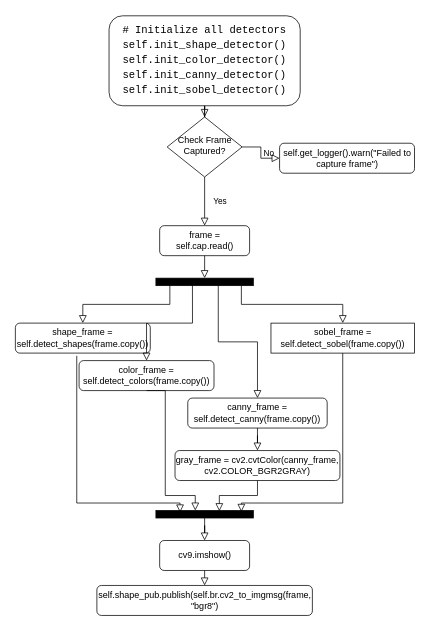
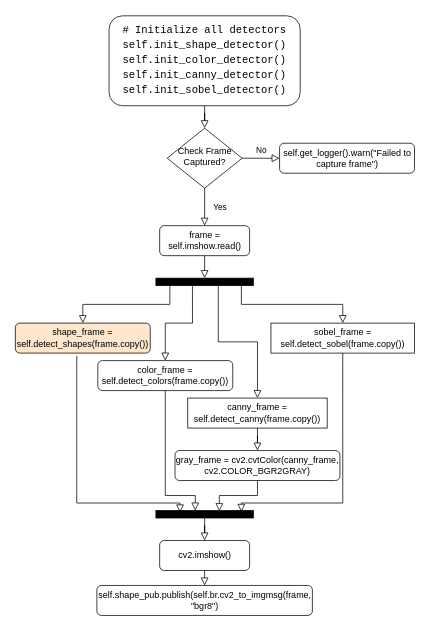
  <mxCell id="0" />
  <mxCell id="1" parent="0" />
  <mxCell id="2" value="" style="rounded=0;html=1;jettySize=auto;orthogonalLoop=1;fontSize=11;endArrow=block;endFill=0;endSize=8;strokeWidth=1;shadow=0;labelBackgroundColor=none;edgeStyle=orthogonalEdgeStyle;" parent="1" source="3" target="6" edge="1"><mxGeometry relative="1" as="geometry" /></mxCell>
  <mxCell id="3" value="&lt;div style=&quot;line-height: 19px;&quot;&gt;&lt;font face=&quot;Consolas, Courier New, monospace&quot;&gt;&lt;span style=&quot;font-size: 14px; white-space: pre;&quot;&gt;# Initialize all detectors&lt;br&gt;self.init_shape_detector()&lt;br&gt;self.init_color_detector()&lt;br&gt;self.init_canny_detector()&lt;br&gt;self.init_sobel_detector()&lt;/span&gt;&lt;/font&gt;&lt;/div&gt;" style="rounded=1;whiteSpace=wrap;html=1;fontSize=12;glass=0;strokeWidth=1;shadow=0;" parent="1" vertex="1"><mxGeometry x="145" y="20" width="255" height="120" as="geometry" /></mxCell>
  <mxCell id="4" value="Yes" style="rounded=0;html=1;jettySize=auto;orthogonalLoop=1;fontSize=11;endArrow=block;endFill=0;endSize=8;strokeWidth=1;shadow=0;labelBackgroundColor=none;edgeStyle=orthogonalEdgeStyle;entryX=0.5;entryY=0;entryDx=0;entryDy=0;" parent="1" source="6" target="10" edge="1"><mxGeometry y="20" relative="1" as="geometry"><mxPoint as="offset" /><mxPoint x="272.5" y="290" as="targetPoint" /></mxGeometry></mxCell>
  <mxCell id="5" value="No" style="edgeStyle=orthogonalEdgeStyle;rounded=0;html=1;jettySize=auto;orthogonalLoop=1;fontSize=11;endArrow=block;endFill=0;endSize=8;strokeWidth=1;shadow=0;labelBackgroundColor=none;" parent="1" source="6" target="7" edge="1"><mxGeometry y="10" relative="1" as="geometry"><mxPoint as="offset" /></mxGeometry></mxCell>
- <mxCell id="6" value="Check Frame Captured?" style="rhombus;whiteSpace=wrap;html=1;shadow=0;fontFamily=Helvetica;fontSize=12;align=center;strokeWidth=1;spacing=6;spacingTop=-4;" parent="1" vertex="1"><mxGeometry x="222.5" y="155" width="100" height="80" as="geometry" /></mxCell>
+ <mxCell id="6" value="Check Frame Captured?" style="rhombus;whiteSpace=wrap;html=1;shadow=0;fontFamily=Helvetica;fontSize=12;align=center;strokeWidth=1;spacing=6;spacingTop=-4;" parent="1" vertex="1"><mxGeometry x="222.5" y="170" width="100" height="80" as="geometry" /></mxCell>
  <mxCell id="7" value="self.get_logger().warn(&quot;Failed to capture frame&quot;)" style="rounded=1;whiteSpace=wrap;html=1;fontSize=12;glass=0;strokeWidth=1;shadow=0;" parent="1" vertex="1"><mxGeometry x="372.5" y="190" width="180" height="40" as="geometry" /></mxCell>
- <mxCell id="8" value="&lt;div&gt;shape_frame = self.detect_shapes(frame.copy())&lt;/div&gt;" style="rounded=1;whiteSpace=wrap;html=1;fontSize=12;glass=0;strokeWidth=1;shadow=0;" parent="1" vertex="1"><mxGeometry x="20" y="430" width="180" height="40" as="geometry" /></mxCell>
- <mxCell id="9" value="canny_frame = self.detect_canny(frame.copy())" style="rounded=1;whiteSpace=wrap;html=1;fontSize=12;glass=0;strokeWidth=1;shadow=0;" parent="1" vertex="1"><mxGeometry x="250" y="530" width="186" height="40" as="geometry" /></mxCell>
- <mxCell id="10" value="frame = self.cap.read()" style="rounded=1;whiteSpace=wrap;html=1;fontSize=12;glass=0;strokeWidth=1;shadow=0;" vertex="1" parent="1"><mxGeometry x="212.5" y="300" width="120" height="40" as="geometry" /></mxCell>
+ <mxCell id="8" value="&lt;div&gt;shape_frame = self.detect_shapes(frame.copy())&lt;/div&gt;" style="rounded=1;whiteSpace=wrap;html=1;fontSize=12;glass=0;strokeWidth=1;shadow=0;fillColor=#ffe6cc;" parent="1" vertex="1"><mxGeometry x="20" y="430" width="180" height="40" as="geometry" /></mxCell>
+ <mxCell id="9" value="canny_frame = self.detect_canny(frame.copy())" style="whiteSpace=wrap;html=1;fontSize=12;glass=0;strokeWidth=1;shadow=0;rounded=0;" parent="1" vertex="1"><mxGeometry x="250" y="530" width="186" height="40" as="geometry" /></mxCell>
+ <mxCell id="10" value="frame = self.imshow.read()" style="rounded=1;whiteSpace=wrap;html=1;fontSize=12;glass=0;strokeWidth=1;shadow=0;" vertex="1" parent="1"><mxGeometry x="212.5" y="300" width="120" height="40" as="geometry" /></mxCell>
  <mxCell id="11" value="" style="rounded=0;whiteSpace=wrap;html=1;fillStyle=solid;fillColor=#000000;" vertex="1" parent="1"><mxGeometry x="207.5" y="370" width="130" height="10" as="geometry" /></mxCell>
  <mxCell id="12" value="" style="rounded=0;html=1;jettySize=auto;orthogonalLoop=1;fontSize=11;endArrow=block;endFill=0;endSize=8;strokeWidth=1;shadow=0;labelBackgroundColor=none;edgeStyle=orthogonalEdgeStyle;entryX=0.5;entryY=0;entryDx=0;entryDy=0;exitX=0.5;exitY=1;exitDx=0;exitDy=0;" edge="1" parent="1" source="10" target="11"><mxGeometry y="20" relative="1" as="geometry"><mxPoint as="offset" /><mxPoint x="282.5" y="260" as="sourcePoint" /><mxPoint x="282.5" y="310" as="targetPoint" /></mxGeometry></mxCell>
- <mxCell id="13" value="color_frame = self.detect_colors(frame.copy())" style="rounded=1;whiteSpace=wrap;html=1;fontSize=12;glass=0;strokeWidth=1;shadow=0;" vertex="1" parent="1"><mxGeometry x="105" y="480" width="180" height="40" as="geometry" /></mxCell>
+ <mxCell id="13" value="color_frame = self.detect_colors(frame.copy())" style="rounded=1;whiteSpace=wrap;html=1;fontSize=12;glass=0;strokeWidth=1;shadow=0;" vertex="1" parent="1"><mxGeometry x="130" y="480" width="180" height="40" as="geometry" /></mxCell>
  <mxCell id="14" value="sobel_frame = self.detect_sobel(frame.copy())" style="whiteSpace=wrap;html=1;fontSize=12;glass=0;strokeWidth=1;shadow=0;rounded=0;" vertex="1" parent="1"><mxGeometry x="361" y="430" width="191.5" height="40" as="geometry" /></mxCell>
  <mxCell id="15" value="" style="rounded=0;html=1;jettySize=auto;orthogonalLoop=1;fontSize=11;endArrow=block;endFill=0;endSize=8;strokeWidth=1;shadow=0;labelBackgroundColor=none;edgeStyle=orthogonalEdgeStyle;entryX=0.5;entryY=0;entryDx=0;entryDy=0;exitX=0.375;exitY=0.904;exitDx=0;exitDy=0;exitPerimeter=0;" edge="1" parent="1" source="11" target="13"><mxGeometry y="20" relative="1" as="geometry"><mxPoint as="offset" /><mxPoint x="283" y="350" as="sourcePoint" /><mxPoint x="283" y="380" as="targetPoint" /></mxGeometry></mxCell>
  <mxCell id="16" value="" style="rounded=0;html=1;jettySize=auto;orthogonalLoop=1;fontSize=11;endArrow=block;endFill=0;endSize=8;strokeWidth=1;shadow=0;labelBackgroundColor=none;edgeStyle=orthogonalEdgeStyle;exitX=0.64;exitY=0.904;exitDx=0;exitDy=0;exitPerimeter=0;" edge="1" parent="1" source="11" target="9"><mxGeometry y="20" relative="1" as="geometry"><mxPoint as="offset" /><mxPoint x="252" y="391" as="sourcePoint" /><mxPoint x="220" y="440" as="targetPoint" /></mxGeometry></mxCell>
  <mxCell id="17" value="" style="rounded=0;html=1;jettySize=auto;orthogonalLoop=1;fontSize=11;endArrow=block;endFill=0;endSize=8;strokeWidth=1;shadow=0;labelBackgroundColor=none;edgeStyle=orthogonalEdgeStyle;exitX=0.877;exitY=0.952;exitDx=0;exitDy=0;exitPerimeter=0;" edge="1" parent="1" source="11" target="14"><mxGeometry y="20" relative="1" as="geometry"><mxPoint as="offset" /><mxPoint x="283" y="390" as="sourcePoint" /><mxPoint x="348" y="440" as="targetPoint" /></mxGeometry></mxCell>
  <mxCell id="18" value="" style="rounded=0;html=1;jettySize=auto;orthogonalLoop=1;fontSize=11;endArrow=block;endFill=0;endSize=8;strokeWidth=1;shadow=0;labelBackgroundColor=none;edgeStyle=orthogonalEdgeStyle;entryX=0.5;entryY=0;entryDx=0;entryDy=0;exitX=0.143;exitY=0.933;exitDx=0;exitDy=0;exitPerimeter=0;" edge="1" parent="1" source="11" target="8"><mxGeometry y="20" relative="1" as="geometry"><mxPoint as="offset" /><mxPoint x="252" y="391" as="sourcePoint" /><mxPoint x="220" y="440" as="targetPoint" /></mxGeometry></mxCell>
  <mxCell id="19" value="gray_frame = cv2.cvtColor(canny_frame, cv2.COLOR_BGR2GRAY)" style="rounded=1;whiteSpace=wrap;html=1;fontSize=12;glass=0;strokeWidth=1;shadow=0;" vertex="1" parent="1"><mxGeometry x="233" y="600" width="220" height="40" as="geometry" /></mxCell>
  <mxCell id="20" value="" style="rounded=0;html=1;jettySize=auto;orthogonalLoop=1;fontSize=11;endArrow=block;endFill=0;endSize=8;strokeWidth=1;shadow=0;labelBackgroundColor=none;edgeStyle=orthogonalEdgeStyle;exitX=0.5;exitY=1;exitDx=0;exitDy=0;" edge="1" parent="1" source="9" target="19"><mxGeometry y="20" relative="1" as="geometry"><mxPoint as="offset" /><mxPoint x="301" y="389" as="sourcePoint" /><mxPoint x="353" y="540" as="targetPoint" /></mxGeometry></mxCell>
  <mxCell id="21" value="" style="rounded=0;whiteSpace=wrap;html=1;fillStyle=solid;fillColor=#000000;" vertex="1" parent="1"><mxGeometry x="207.5" y="680" width="130" height="10" as="geometry" /></mxCell>
  <mxCell id="22" value="" style="rounded=0;html=1;jettySize=auto;orthogonalLoop=1;fontSize=11;endArrow=block;endFill=0;endSize=8;strokeWidth=1;shadow=0;labelBackgroundColor=none;edgeStyle=orthogonalEdgeStyle;exitX=0.5;exitY=1;exitDx=0;exitDy=0;entryX=0.651;entryY=0.087;entryDx=0;entryDy=0;entryPerimeter=0;" edge="1" parent="1" source="19" target="21"><mxGeometry y="20" relative="1" as="geometry"><mxPoint as="offset" /><mxPoint x="353" y="580" as="sourcePoint" /><mxPoint x="353" y="610" as="targetPoint" /></mxGeometry></mxCell>
  <mxCell id="23" value="" style="rounded=0;html=1;jettySize=auto;orthogonalLoop=1;fontSize=11;endArrow=block;endFill=0;endSize=8;strokeWidth=1;shadow=0;labelBackgroundColor=none;edgeStyle=orthogonalEdgeStyle;exitX=0.5;exitY=1;exitDx=0;exitDy=0;entryX=0.877;entryY=0.178;entryDx=0;entryDy=0;entryPerimeter=0;" edge="1" parent="1" source="14" target="21"><mxGeometry y="20" relative="1" as="geometry"><mxPoint as="offset" /><mxPoint x="353" y="650" as="sourcePoint" /><mxPoint x="303" y="689" as="targetPoint" /><Array as="points"><mxPoint x="457" y="670" /><mxPoint x="322" y="670" /></Array></mxGeometry></mxCell>
  <mxCell id="24" value="" style="rounded=0;html=1;jettySize=auto;orthogonalLoop=1;fontSize=11;endArrow=block;endFill=0;endSize=8;strokeWidth=1;shadow=0;labelBackgroundColor=none;edgeStyle=orthogonalEdgeStyle;exitX=0.5;exitY=1;exitDx=0;exitDy=0;entryX=0.404;entryY=0;entryDx=0;entryDy=0;entryPerimeter=0;" edge="1" parent="1" source="13" target="21"><mxGeometry y="20" relative="1" as="geometry"><mxPoint as="offset" /><mxPoint x="353" y="650" as="sourcePoint" /><mxPoint x="303" y="689" as="targetPoint" /><Array as="points"><mxPoint x="220" y="660" /><mxPoint x="260" y="660" /></Array></mxGeometry></mxCell>
  <mxCell id="25" value="" style="rounded=0;html=1;jettySize=auto;orthogonalLoop=1;fontSize=11;endArrow=block;endFill=0;endSize=8;strokeWidth=1;shadow=0;labelBackgroundColor=none;edgeStyle=orthogonalEdgeStyle;exitX=0.455;exitY=1.089;exitDx=0;exitDy=0;entryX=0.248;entryY=0.254;entryDx=0;entryDy=0;entryPerimeter=0;exitPerimeter=0;" edge="1" parent="1" source="8" target="21"><mxGeometry y="20" relative="1" as="geometry"><mxPoint as="offset" /><mxPoint x="230" y="530" as="sourcePoint" /><mxPoint x="270" y="690" as="targetPoint" /><Array as="points"><mxPoint x="102" y="670" /><mxPoint x="240" y="670" /><mxPoint x="240" y="682" /></Array></mxGeometry></mxCell>
- <mxCell id="26" value="cv9.imshow()" style="rounded=1;whiteSpace=wrap;html=1;fontSize=12;glass=0;strokeWidth=1;shadow=0;" vertex="1" parent="1"><mxGeometry x="212.5" y="720" width="120" height="40" as="geometry" /></mxCell>
+ <mxCell id="26" value="cv2.imshow()" style="rounded=1;whiteSpace=wrap;html=1;fontSize=12;glass=0;strokeWidth=1;shadow=0;" vertex="1" parent="1"><mxGeometry x="212.5" y="720" width="120" height="40" as="geometry" /></mxCell>
  <mxCell id="27" value="" style="rounded=0;html=1;jettySize=auto;orthogonalLoop=1;fontSize=11;endArrow=block;endFill=0;endSize=8;strokeWidth=1;shadow=0;labelBackgroundColor=none;edgeStyle=orthogonalEdgeStyle;exitX=0.5;exitY=1;exitDx=0;exitDy=0;" edge="1" parent="1" source="21" target="26"><mxGeometry y="20" relative="1" as="geometry"><mxPoint as="offset" /><mxPoint x="353" y="650" as="sourcePoint" /><mxPoint x="302" y="691" as="targetPoint" /></mxGeometry></mxCell>
  <mxCell id="28" value="self.shape_pub.publish(self.br.cv2_to_imgmsg(frame, &quot;bgr8&quot;)" style="rounded=1;whiteSpace=wrap;html=1;fontSize=12;glass=0;strokeWidth=1;shadow=0;" vertex="1" parent="1"><mxGeometry x="128.75" y="780" width="287.5" height="40" as="geometry" /></mxCell>
  <mxCell id="29" value="" style="rounded=0;html=1;jettySize=auto;orthogonalLoop=1;fontSize=11;endArrow=block;endFill=0;endSize=8;strokeWidth=1;shadow=0;labelBackgroundColor=none;edgeStyle=orthogonalEdgeStyle;exitX=0.5;exitY=1;exitDx=0;exitDy=0;entryX=0.5;entryY=0;entryDx=0;entryDy=0;" edge="1" parent="1" source="26" target="28"><mxGeometry y="20" relative="1" as="geometry"><mxPoint as="offset" /><mxPoint x="283" y="700" as="sourcePoint" /><mxPoint x="282" y="730" as="targetPoint" /></mxGeometry></mxCell>
